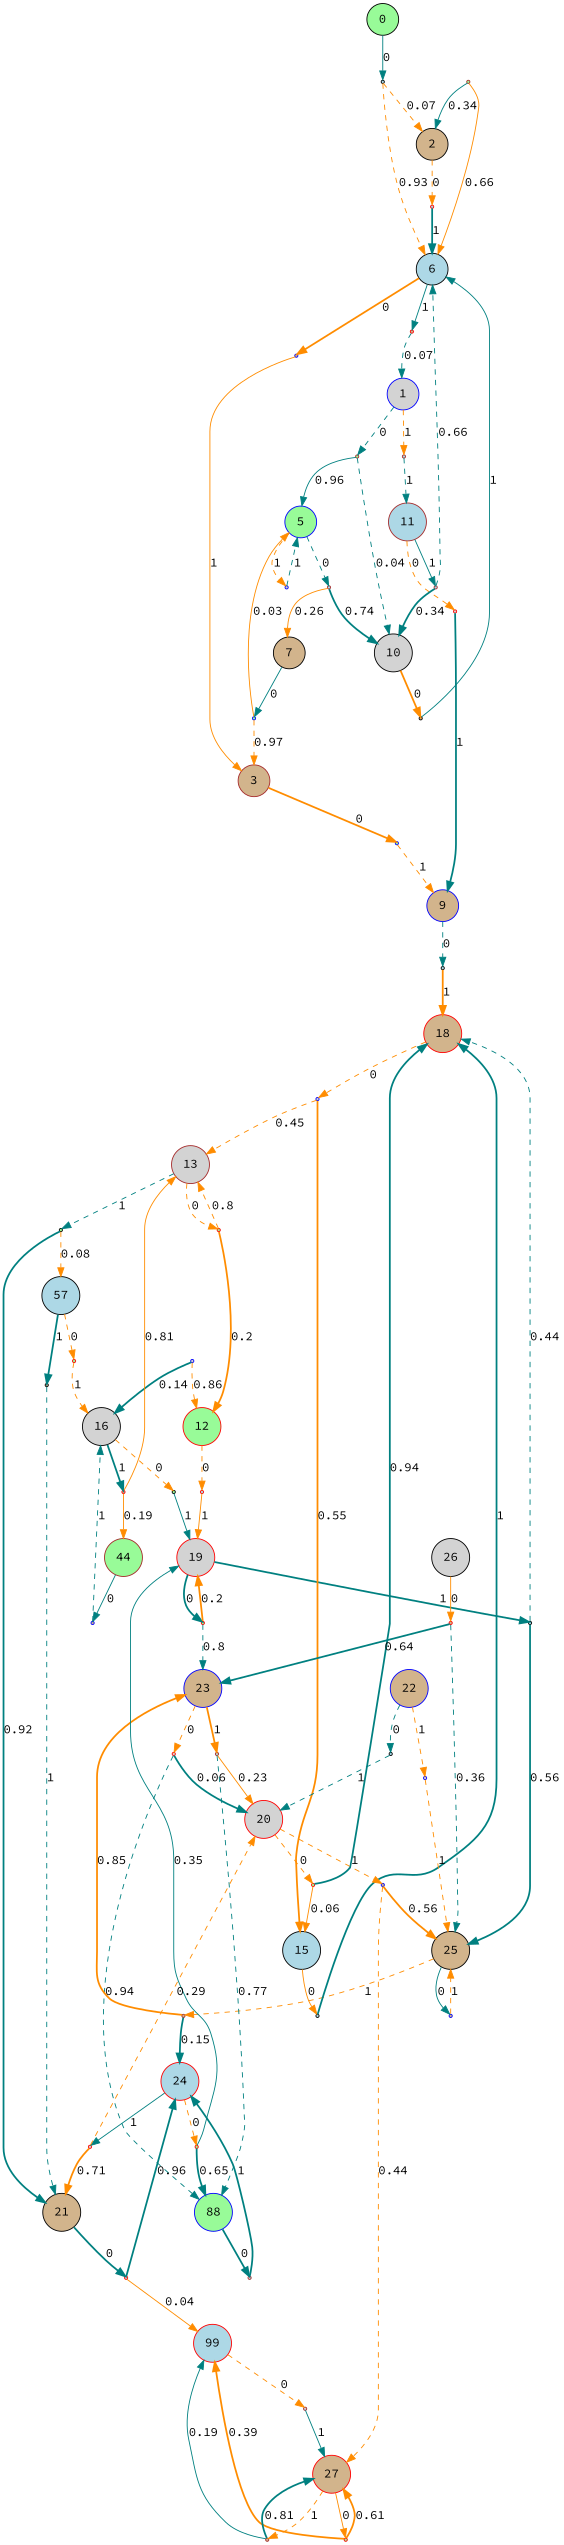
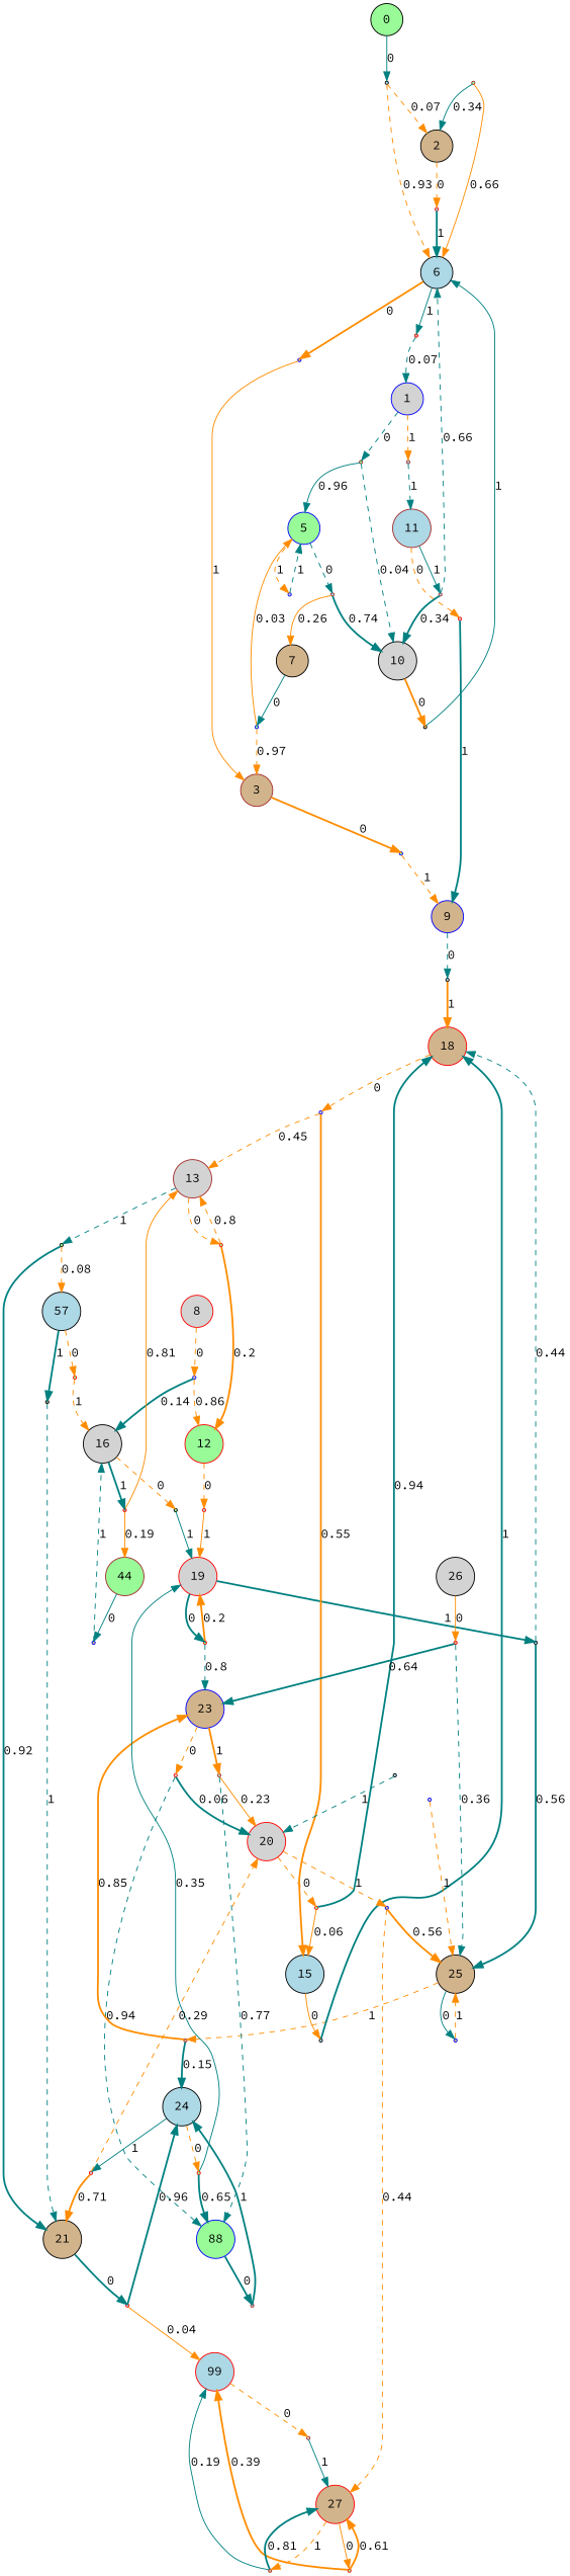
  digraph {
    fontname="Source Code Pro"
    node [color=red fillcolor=tan fontname="Source Code Pro" shape=point style=filled]
    edge [color=darkorange fontname="Source Code Pro" style=dashed]
    0 [color=black fillcolor=palegreen shape=circle]
    state_0_action_0 [color=black fillcolor=lightblue]
    6 [color=black fillcolor=lightblue shape=circle]
    2 [color=black shape=circle]
    state_6_action_0 [color=blue]
    state_6_action_1
    state_2_action_0 [fillcolor=lightblue]
    3 [color=brown shape=circle]
    1 [color=blue fillcolor=lightgrey shape=circle]
    state_1_action_0 [color=brown fillcolor=palegreen]
    state_1_action_1 [color=brown fillcolor=lightblue]
    5 [color=blue fillcolor=palegreen shape=circle]
    10 [color=black fillcolor=lightgrey shape=circle]
    11 [color=brown fillcolor=lightblue shape=circle]
    state_5_action_0 [color=brown fillcolor=lightblue]
    state_5_action_1 [color=blue fillcolor=lightgrey]
    state_10_action_0 [color=black]
    7 [color=black shape=circle]
    state_11_action_0 [fillcolor=lightgrey]
    state_11_action_1 [color=brown fillcolor=lightblue]
    9 [color=blue shape=circle]
    state_3_action_0 [color=blue fillcolor=palegreen]
    state_9_action_0 [color=black fillcolor=lightblue]
    18 [shape=circle]
    state_4_action_0 [color=brown fillcolor=palegreen]
    state_7_action_0 [color=blue fillcolor=palegreen]
+   8 [fillcolor=lightgrey shape=circle]
    state_8_action_0 [color=blue fillcolor=lightgrey]
    16 [color=black fillcolor=lightgrey shape=circle]
    12 [fillcolor=palegreen shape=circle]
    state_16_action_0 [color=black fillcolor=palegreen]
    state_16_action_1
    state_12_action_0 [fillcolor=lightblue]
    19 [fillcolor=lightgrey shape=circle]
    13 [color=brown fillcolor=lightgrey shape=circle]
    n36 [color=brown fillcolor=palegreen label=44 shape=circle]
    state_18_action_0 [color=blue fillcolor=lightgrey]
    15 [color=black fillcolor=lightblue shape=circle]
    state_19_action_0 [fillcolor=palegreen]
    state_19_action_1 [color=black fillcolor=lightblue]
    23 [color=blue shape=circle]
    25 [color=black shape=circle]
    state_13_action_0 [fillcolor=palegreen]
    state_13_action_1 [color=black fillcolor=palegreen]
    21 [color=black shape=circle]
    n46 [color=black fillcolor=lightblue label=57 shape=circle]
    state_21_action_0 [fillcolor=lightgrey]
    state_17_action_0 [fillcolor=palegreen]
    state_17_action_1 [color=black]
    n50 [fillcolor=lightblue label=99 shape=circle]
-   24 [fillcolor=lightblue shape=circle]
+   24 [color=black fillcolor=lightblue shape=circle]
    state_14_action_0 [color=blue]
    state_15_action_0 [color=black fillcolor=lightblue]
    state_23_action_0 [fillcolor=lightgrey]
    state_23_action_1 [color=brown fillcolor=lightblue]
    20 [fillcolor=lightgrey shape=circle]
    n57 [color=blue fillcolor=palegreen label=88 shape=circle]
    state_25_action_0 [color=blue]
    state_25_action_1 [color=brown]
    state_20_action_0 [fillcolor=palegreen]
    state_20_action_1 [color=blue]
    27 [shape=circle]
    state_27_action_0 [fillcolor=palegreen]
    state_27_action_1 [color=brown]
    state_29_action_0 [color=brown fillcolor=lightgrey]
    state_24_action_0 [fillcolor=palegreen]
    state_24_action_1 [fillcolor=lightgrey]
-   22 [color=blue shape=circle]
    state_22_action_0 [color=black fillcolor=lightblue]
    state_22_action_1 [color=blue fillcolor=lightgrey]
    state_28_action_0 [color=brown fillcolor=lightgrey]
    26 [color=black fillcolor=lightgrey shape=circle]
    state_26_action_0
    0 -> state_0_action_0 [color=teal label=0 shape=box style=solid]
    state_0_action_0 -> 6 [label=0.93]
    state_0_action_0 -> 2 [label=0.07]
    6 -> state_6_action_0 [label=0 shape=box style=bold]
    6 -> state_6_action_1 [color=teal label=1 shape=box style=solid]
    2 -> state_2_action_0 [label=0 shape=box]
    state_6_action_0 -> 3 [label=1 style=solid]
    state_6_action_1 -> 1 [color=teal label=0.07]
    state_2_action_0 -> 6 [color=teal label=1 style=bold]
    3 -> state_3_action_0 [label=0 shape=box style=bold]
    1 -> state_1_action_0 [color=teal label=0 shape=box]
    1 -> state_1_action_1 [label=1 shape=box]
    state_1_action_0 -> 5 [color=teal label=0.96 style=solid]
    state_1_action_0 -> 10 [color=teal label=0.04]
    state_1_action_1 -> 11 [color=teal label=1]
    5 -> state_5_action_0 [color=teal label=0 shape=box]
    5 -> state_5_action_1 [label=1 shape=box]
    10 -> state_10_action_0 [label=0 shape=box style=bold]
    11 -> state_11_action_0 [label=0 shape=box]
    11 -> state_11_action_1 [color=teal label=1 shape=box style=solid]
    state_5_action_0 -> 10 [color=teal label=0.74 style=bold]
    state_5_action_0 -> 7 [label=0.26 style=solid]
    state_5_action_1 -> 5 [color=teal label=1]
    state_10_action_0 -> 6 [color=teal label=1 style=solid]
    7 -> state_7_action_0 [color=teal label=0 shape=box style=solid]
    state_11_action_0 -> 9 [color=teal label=1 style=bold]
    state_11_action_1 -> 6 [color=teal label=0.66]
    state_11_action_1 -> 10 [color=teal label=0.34 style=bold]
    9 -> state_9_action_0 [color=teal label=0 shape=box]
    state_3_action_0 -> 9 [label=1]
    state_9_action_0 -> 18 [label=1 style=bold]
    18 -> state_18_action_0 [label=0 shape=box]
    state_4_action_0 -> 6 [label=0.66 style=solid]
    state_4_action_0 -> 2 [color=teal label=0.34 style=solid]
    state_7_action_0 -> 3 [label=0.97]
    state_7_action_0 -> 5 [label=0.03 style=solid]
+   8 -> state_8_action_0 [label=0 shape=box]
    state_8_action_0 -> 16 [color=teal label=0.14 style=bold]
    state_8_action_0 -> 12 [label=0.86]
    16 -> state_16_action_0 [label=0 shape=box]
    16 -> state_16_action_1 [color=teal label=1 shape=box style=bold]
    12 -> state_12_action_0 [label=0 shape=box]
    state_16_action_0 -> 19 [color=teal label=1 style=solid]
    state_16_action_1 -> 13 [label=0.81 style=solid]
    state_16_action_1 -> n36 [label=0.19 style=solid]
    state_12_action_0 -> 19 [label=1 style=solid]
    19 -> state_19_action_0 [color=teal label=0 shape=box style=bold]
    19 -> state_19_action_1 [color=teal label=1 shape=box style=bold]
    13 -> state_13_action_0 [label=0 shape=box]
    13 -> state_13_action_1 [color=teal label=1 shape=box]
    n36 -> state_14_action_0 [color=teal label=0 shape=box style=solid]
    state_18_action_0 -> 13 [label=0.45]
    state_18_action_0 -> 15 [label=0.55 style=bold]
    15 -> state_15_action_0 [label=0 shape=box style=solid]
    state_19_action_0 -> 19 [label=0.2 style=bold]
    state_19_action_0 -> 23 [color=teal label=0.8]
    state_19_action_1 -> 18 [color=teal label=0.44]
    state_19_action_1 -> 25 [color=teal label=0.56 style=bold]
    23 -> state_23_action_0 [label=0 shape=box]
    23 -> state_23_action_1 [label=1 shape=box style=bold]
    25 -> state_25_action_0 [color=teal label=0 shape=box style=solid]
    25 -> state_25_action_1 [label=1 shape=box]
    state_13_action_0 -> 12 [label=0.2 style=bold]
    state_13_action_0 -> 13 [label=0.8]
    state_13_action_1 -> 21 [color=teal label=0.92 style=bold]
    state_13_action_1 -> n46 [label=0.08]
    21 -> state_21_action_0 [color=teal label=0 shape=box style=bold]
    n46 -> state_17_action_0 [label=0 shape=box]
    n46 -> state_17_action_1 [color=teal label=1 shape=box style=bold]
    state_21_action_0 -> n50 [label=0.04 style=solid]
    state_21_action_0 -> 24 [color=teal label=0.96 style=bold]
    state_17_action_0 -> 16 [label=1]
    state_17_action_1 -> 21 [color=teal label=1]
    n50 -> state_29_action_0 [label=0 shape=box]
    24 -> state_24_action_0 [label=0 shape=box]
    24 -> state_24_action_1 [color=teal label=1 shape=box style=solid]
    state_14_action_0 -> 16 [color=teal label=1]
    state_15_action_0 -> 18 [color=teal label=1 style=bold]
    state_23_action_0 -> 20 [color=teal label=0.06 style=bold]
    state_23_action_0 -> n57 [color=teal label=0.94]
    state_23_action_1 -> 20 [label=0.23 style=solid]
    state_23_action_1 -> n57 [color=teal label=0.77]
    20 -> state_20_action_0 [label=0 shape=box]
    20 -> state_20_action_1 [label=1 shape=box]
    n57 -> state_28_action_0 [color=teal label=0 shape=box style=bold]
    state_25_action_0 -> 25 [label=1]
    state_25_action_1 -> 23 [label=0.85 style=bold]
    state_25_action_1 -> 24 [color=teal label=0.15 style=bold]
    state_20_action_0 -> 18 [color=teal label=0.94 style=bold]
    state_20_action_0 -> 15 [label=0.06 style=solid]
    state_20_action_1 -> 25 [label=0.56 style=bold]
    state_20_action_1 -> 27 [label=0.44]
    27 -> state_27_action_0 [label=0 shape=box style=solid]
    27 -> state_27_action_1 [label=1 shape=box]
    state_27_action_0 -> n50 [label=0.39 style=bold]
    state_27_action_0 -> 27 [label=0.61 style=bold]
    state_27_action_1 -> n50 [color=teal label=0.19 style=solid]
    state_27_action_1 -> 27 [color=teal label=0.81 style=bold]
    state_29_action_0 -> 27 [color=teal label=1 style=solid]
    state_24_action_0 -> 19 [color=teal label=0.35 style=solid]
    state_24_action_0 -> n57 [color=teal label=0.65 style=bold]
    state_24_action_1 -> 21 [label=0.71 style=bold]
    state_24_action_1 -> 20 [label=0.29]
-   22 -> state_22_action_0 [color=teal label=0 shape=box]
-   22 -> state_22_action_1 [label=1 shape=box]
    state_22_action_0 -> 20 [color=teal label=1]
    state_22_action_1 -> 25 [label=1]
    state_28_action_0 -> 24 [color=teal label=1 style=bold]
    26 -> state_26_action_0 [label=0 shape=box style=solid]
    state_26_action_0 -> 23 [color=teal label=0.64 style=bold]
    state_26_action_0 -> 25 [color=teal label=0.36]
  }
